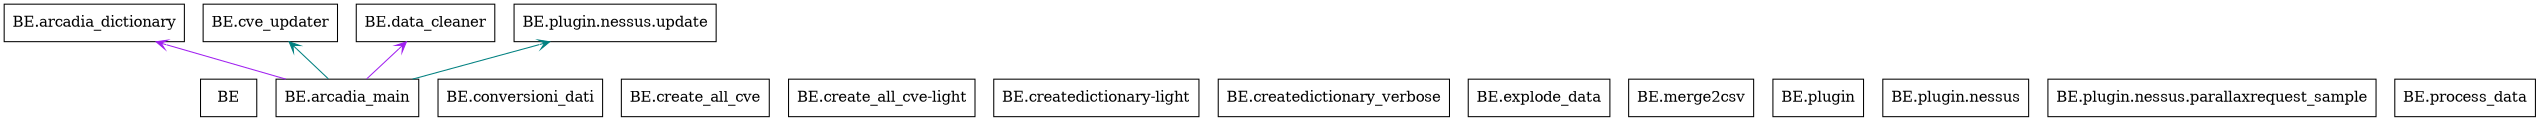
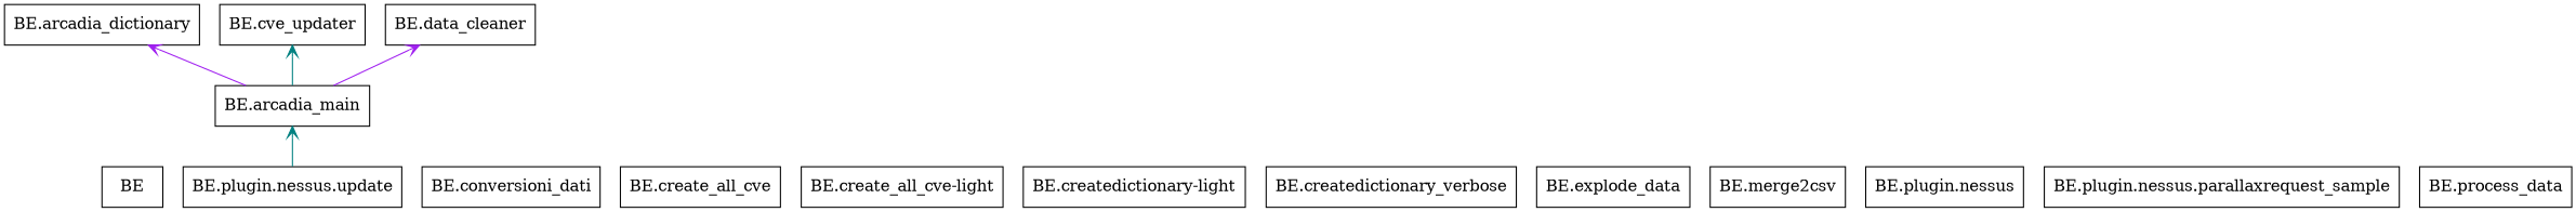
  digraph {
    rankdir=BT
    node [color=black shape=box style=solid]
    edge [arrowhead=open arrowtail=none color=purple]
    n1 [label=BE]
    n2 [label="BE.arcadia_dictionary"]
    n3 [label="BE.arcadia_main"]
    n4 [label="BE.cve_updater"]
    n5 [label="BE.data_cleaner"]
    n6 [label="BE.plugin.nessus.update"]
    n7 [label="BE.conversioni_dati"]
    n8 [label="BE.create_all_cve"]
    n9 [label="BE.create_all_cve-light"]
    n10 [label="BE.createdictionary-light"]
    n11 [label="BE.createdictionary_verbose"]
    n12 [label="BE.explode_data"]
    n13 [label="BE.merge2csv"]
-   n14 [label="BE.plugin"]
    n15 [label="BE.plugin.nessus"]
    n16 [label="BE.plugin.nessus.parallaxrequest_sample"]
    n17 [label="BE.process_data"]
    n3 -> n2
    n3 -> n4 [color=teal]
    n3 -> n5
-   n3 -> n6 [color=teal]
+   n6 -> n3 [color=teal]
  }
